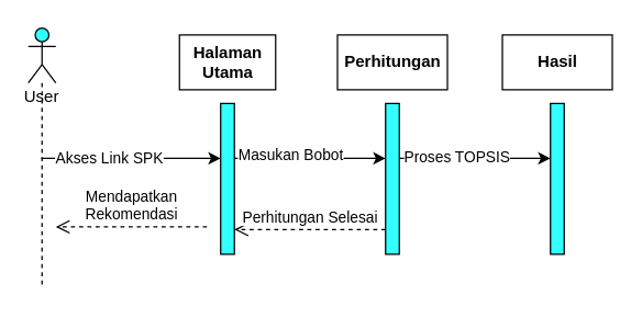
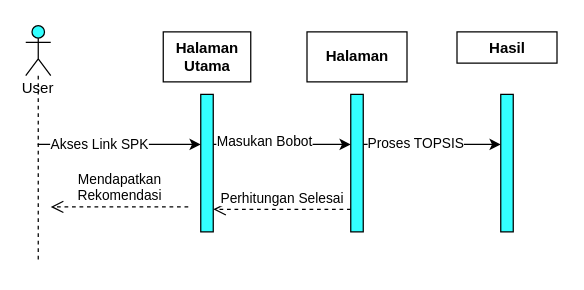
  <mxCell id="0" />
  <mxCell id="1" parent="0" />
  <mxCell id="2" value="" style="edgeStyle=orthogonalEdgeStyle;rounded=0;orthogonalLoop=1;jettySize=auto;html=1;" edge="1" parent="1" source="4" target="11"><mxGeometry relative="1" as="geometry"><Array as="points"><mxPoint x="310" y="115" /><mxPoint x="310" y="115" /></Array></mxGeometry></mxCell>
  <mxCell id="3" value="Proses TOPSIS" style="edgeLabel;html=1;align=center;verticalAlign=middle;resizable=0;points=[];" vertex="1" connectable="0" parent="2"><mxGeometry x="-0.26" y="2" relative="1" as="geometry"><mxPoint as="offset" /></mxGeometry></mxCell>
  <mxCell id="4" value="" style="html=1;points=[];perimeter=orthogonalPerimeter;fillColor=#33FFFF;" vertex="1" parent="1"><mxGeometry x="280" y="75" width="10" height="110" as="geometry" /></mxCell>
  <mxCell id="5" value="" style="edgeStyle=orthogonalEdgeStyle;rounded=0;orthogonalLoop=1;jettySize=auto;html=1;" edge="1" parent="1" source="7" target="4"><mxGeometry relative="1" as="geometry"><Array as="points"><mxPoint x="260" y="115" /><mxPoint x="260" y="115" /></Array></mxGeometry></mxCell>
  <mxCell id="6" value="Masukan Bobot" style="edgeLabel;html=1;align=center;verticalAlign=middle;resizable=0;points=[];" vertex="1" connectable="0" parent="5"><mxGeometry x="-0.28" y="3" relative="1" as="geometry"><mxPoint as="offset" /></mxGeometry></mxCell>
  <mxCell id="7" value="" style="html=1;points=[];perimeter=orthogonalPerimeter;fillColor=#33FFFF;" vertex="1" parent="1"><mxGeometry x="160" y="75" width="10" height="110" as="geometry" /></mxCell>
  <mxCell id="8" value="" style="edgeStyle=orthogonalEdgeStyle;rounded=0;orthogonalLoop=1;jettySize=auto;html=1;" edge="1" parent="1" source="10" target="7"><mxGeometry relative="1" as="geometry"><Array as="points"><mxPoint x="140" y="115" /><mxPoint x="140" y="115" /></Array></mxGeometry></mxCell>
  <mxCell id="9" value="Akses Link SPK" style="edgeLabel;html=1;align=center;verticalAlign=middle;resizable=0;points=[];" vertex="1" connectable="0" parent="8"><mxGeometry x="-0.245" y="1" relative="1" as="geometry"><mxPoint as="offset" /></mxGeometry></mxCell>
  <mxCell id="10" value="User" style="shape=umlLifeline;participant=umlActor;perimeter=lifelinePerimeter;whiteSpace=wrap;html=1;container=1;collapsible=0;recursiveResize=0;verticalAlign=top;spacingTop=36;outlineConnect=0;fillColor=#33FFFF;" vertex="1" parent="1"><mxGeometry x="20" y="20" width="20" height="190" as="geometry" /></mxCell>
  <mxCell id="11" value="" style="html=1;points=[];perimeter=orthogonalPerimeter;fillColor=#33FFFF;" vertex="1" parent="1"><mxGeometry x="400" y="75" width="10" height="110" as="geometry" /></mxCell>
  <mxCell id="12" value="&lt;div&gt;&lt;b&gt;Halaman &lt;br&gt;&lt;/b&gt;&lt;/div&gt;&lt;div&gt;&lt;b&gt;Utama&lt;/b&gt;&lt;/div&gt;" style="html=1;fillColor=#FFFFFF;" vertex="1" parent="1"><mxGeometry x="130" y="25" width="70" height="40" as="geometry" /></mxCell>
- <mxCell id="13" value="&lt;b&gt;Perhitungan&lt;/b&gt;" style="html=1;fillColor=#FFFFFF;" vertex="1" parent="1"><mxGeometry x="245" y="25" width="80" height="40" as="geometry" /></mxCell>
- <mxCell id="14" value="&lt;b&gt;Hasil&lt;/b&gt;" style="html=1;fillColor=#FFFFFF;" vertex="1" parent="1"><mxGeometry x="365" y="25" width="80" height="40" as="geometry" /></mxCell>
+ <mxCell id="13" value="&lt;b&gt;Halaman&lt;/b&gt;" style="html=1;fillColor=#FFFFFF;" vertex="1" parent="1"><mxGeometry x="245" y="25" width="80" height="40" as="geometry" /></mxCell>
+ <mxCell id="14" value="&lt;b&gt;Hasil&lt;/b&gt;" style="html=1;fillColor=#FFFFFF;" vertex="1" parent="1"><mxGeometry x="365" y="25" width="80" height="25" as="geometry" /></mxCell>
  <mxCell id="15" value="Perhitungan Selesai" style="html=1;verticalAlign=bottom;endArrow=open;dashed=1;endSize=8;rounded=0;exitX=0;exitY=0.836;exitDx=0;exitDy=0;exitPerimeter=0;" edge="1" parent="1" source="4" target="7"><mxGeometry relative="1" as="geometry"><mxPoint x="280" y="155" as="sourcePoint" /><mxPoint x="200" y="155" as="targetPoint" /></mxGeometry></mxCell>
  <mxCell id="16" value="&lt;div&gt;Mendapatkan &lt;br&gt;&lt;/div&gt;&lt;div&gt;Rekomendasi&lt;/div&gt;" style="html=1;verticalAlign=bottom;endArrow=open;dashed=1;endSize=8;rounded=0;" edge="1" parent="1"><mxGeometry relative="1" as="geometry"><mxPoint x="150" y="165" as="sourcePoint" /><mxPoint x="40" y="165" as="targetPoint" /></mxGeometry></mxCell>
